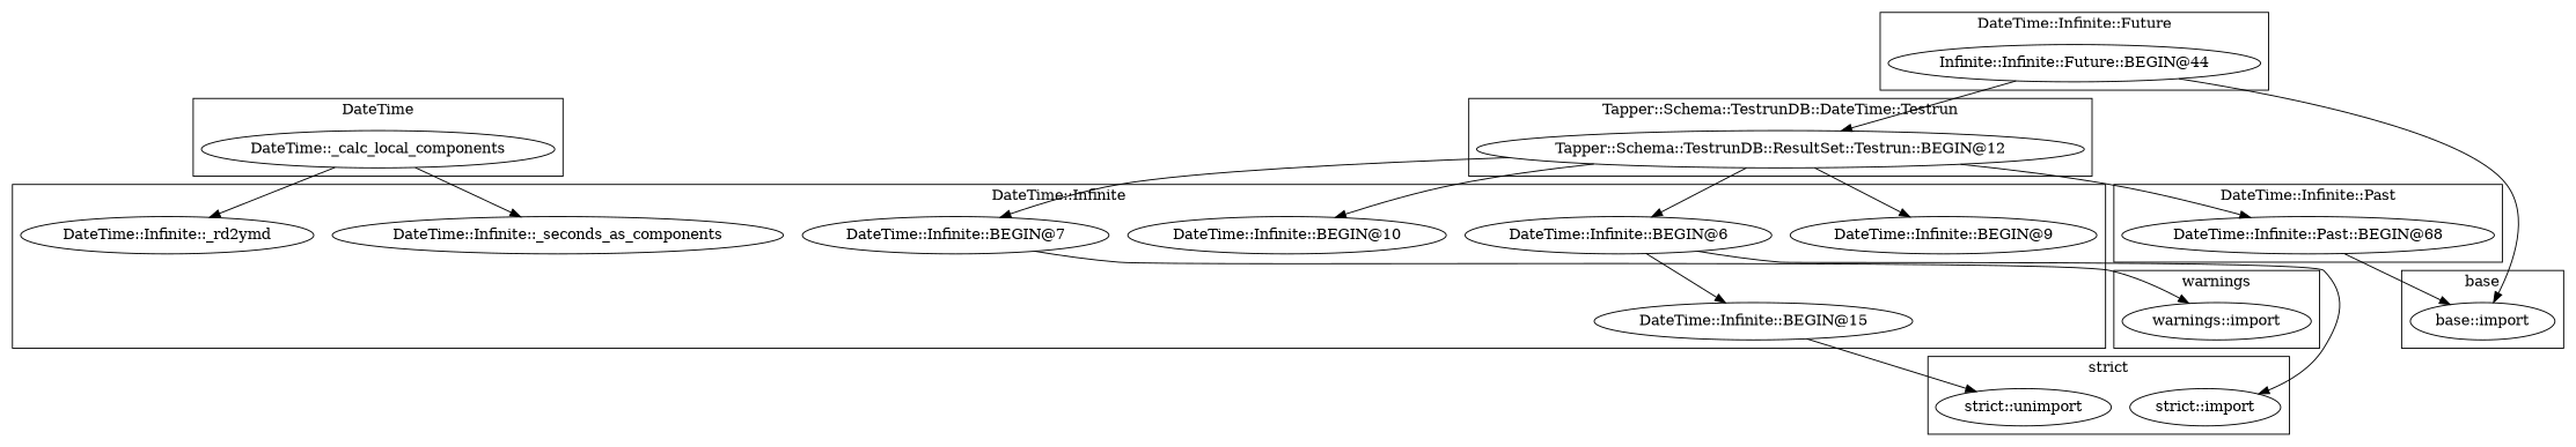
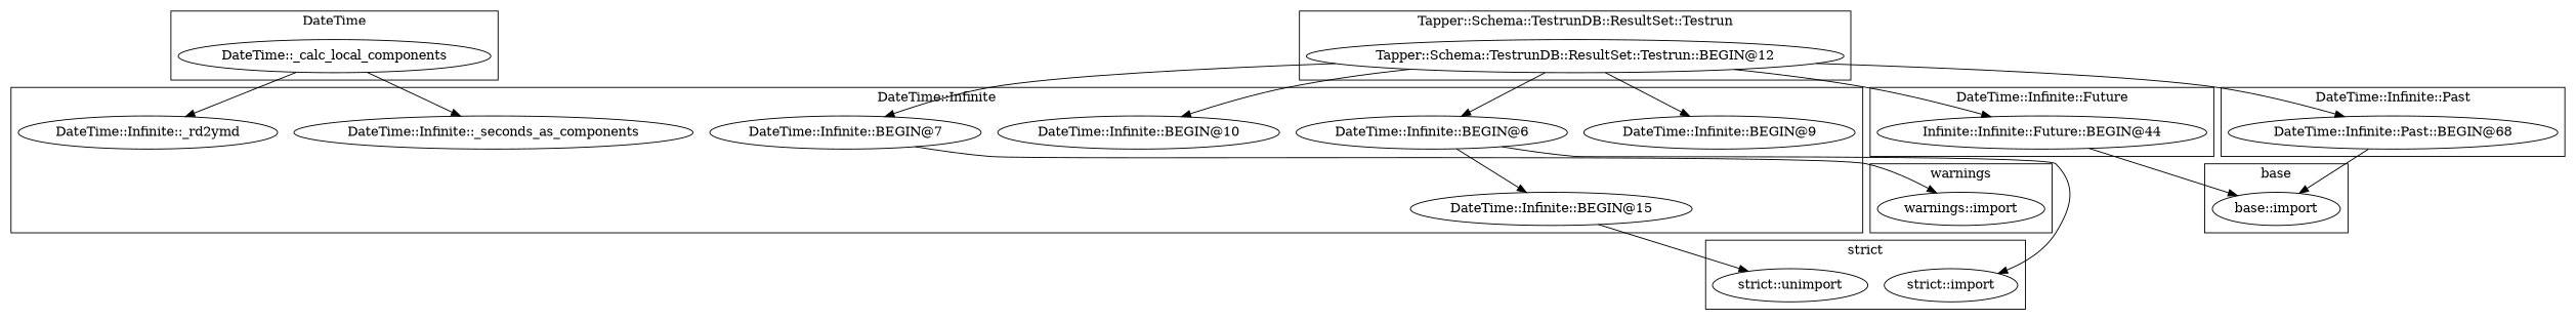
  digraph {
    n1 [label="Infinite::Infinite::Future::BEGIN@44"]
    "base::import"
    "DateTime::_calc_local_components"
    "DateTime::Infinite::Past::BEGIN@68"
    "warnings::import"
    "strict::import"
    "strict::unimport"
    "DateTime::Infinite::_seconds_as_components"
    "DateTime::Infinite::BEGIN@15"
    "DateTime::Infinite::BEGIN@10"
    "DateTime::Infinite::BEGIN@7"
    "DateTime::Infinite::_rd2ymd"
    "DateTime::Infinite::BEGIN@9"
    "DateTime::Infinite::BEGIN@6"
    "Tapper::Schema::TestrunDB::ResultSet::Testrun::BEGIN@12"
    subgraph cluster_1 {
      label="DateTime::Infinite::Future"
      n1
    }
    subgraph cluster_2 {
      label=base
      "base::import"
    }
    subgraph cluster_3 {
      label=DateTime
      "DateTime::_calc_local_components"
    }
    subgraph cluster_4 {
      label="DateTime::Infinite::Past"
      "DateTime::Infinite::Past::BEGIN@68"
    }
    subgraph cluster_5 {
      label=warnings
      "warnings::import"
    }
    subgraph cluster_6 {
      label="strict"
      "strict::import"
      "strict::unimport"
    }
    subgraph cluster_7 {
      label="DateTime::Infinite"
      "DateTime::Infinite::_seconds_as_components"
      "DateTime::Infinite::BEGIN@15"
      "DateTime::Infinite::BEGIN@10"
      "DateTime::Infinite::BEGIN@7"
      "DateTime::Infinite::_rd2ymd"
      "DateTime::Infinite::BEGIN@9"
      "DateTime::Infinite::BEGIN@6"
    }
    subgraph cluster_8 {
-     label="Tapper::Schema::TestrunDB::DateTime::Testrun"
+     label="Tapper::Schema::TestrunDB::ResultSet::Testrun"
      "Tapper::Schema::TestrunDB::ResultSet::Testrun::BEGIN@12"
    }
    n1 -> "base::import"
    "DateTime::_calc_local_components" -> "DateTime::Infinite::_seconds_as_components"
    "DateTime::_calc_local_components" -> "DateTime::Infinite::_rd2ymd"
    "DateTime::Infinite::Past::BEGIN@68" -> "base::import"
    "DateTime::Infinite::BEGIN@15" -> "strict::unimport"
    "DateTime::Infinite::BEGIN@7" -> "warnings::import"
    "DateTime::Infinite::BEGIN@6" -> "strict::import"
    "DateTime::Infinite::BEGIN@6" -> "DateTime::Infinite::BEGIN@15"
-   n1 -> "Tapper::Schema::TestrunDB::ResultSet::Testrun::BEGIN@12"
+   "Tapper::Schema::TestrunDB::ResultSet::Testrun::BEGIN@12" -> n1
    "Tapper::Schema::TestrunDB::ResultSet::Testrun::BEGIN@12" -> "DateTime::Infinite::Past::BEGIN@68"
    "Tapper::Schema::TestrunDB::ResultSet::Testrun::BEGIN@12" -> "DateTime::Infinite::BEGIN@10"
    "Tapper::Schema::TestrunDB::ResultSet::Testrun::BEGIN@12" -> "DateTime::Infinite::BEGIN@7"
    "Tapper::Schema::TestrunDB::ResultSet::Testrun::BEGIN@12" -> "DateTime::Infinite::BEGIN@9"
    "Tapper::Schema::TestrunDB::ResultSet::Testrun::BEGIN@12" -> "DateTime::Infinite::BEGIN@6"
  }
